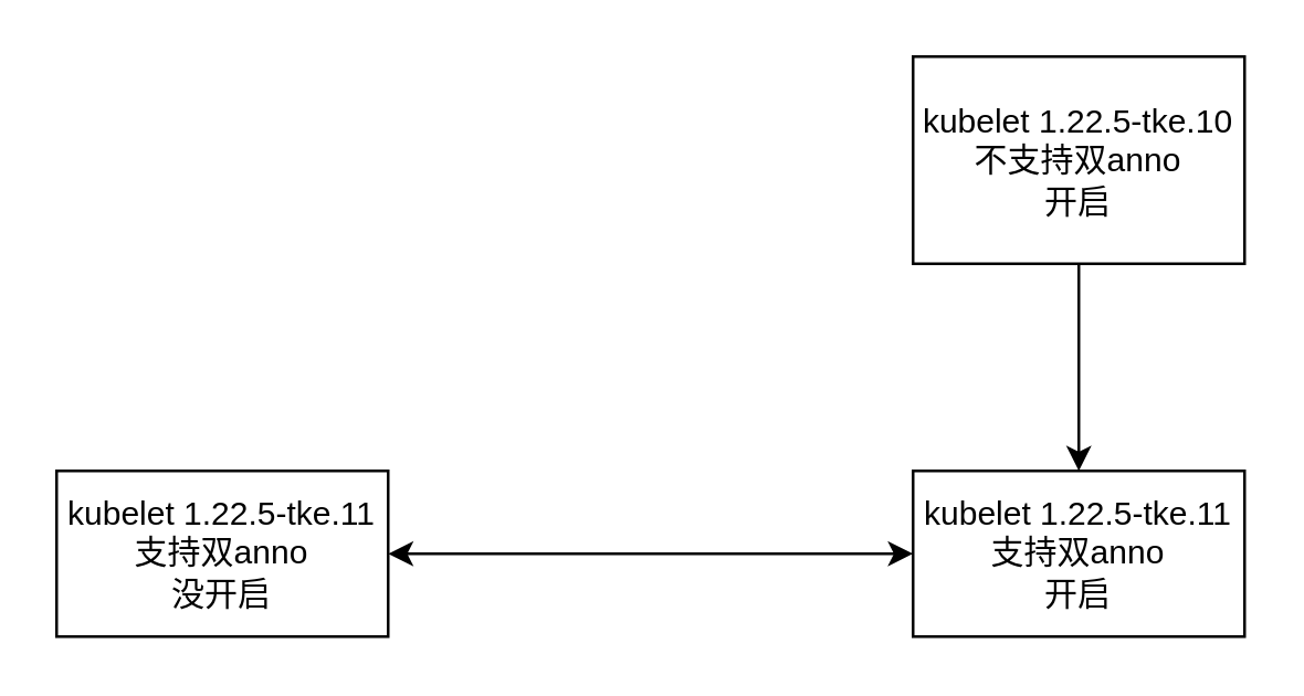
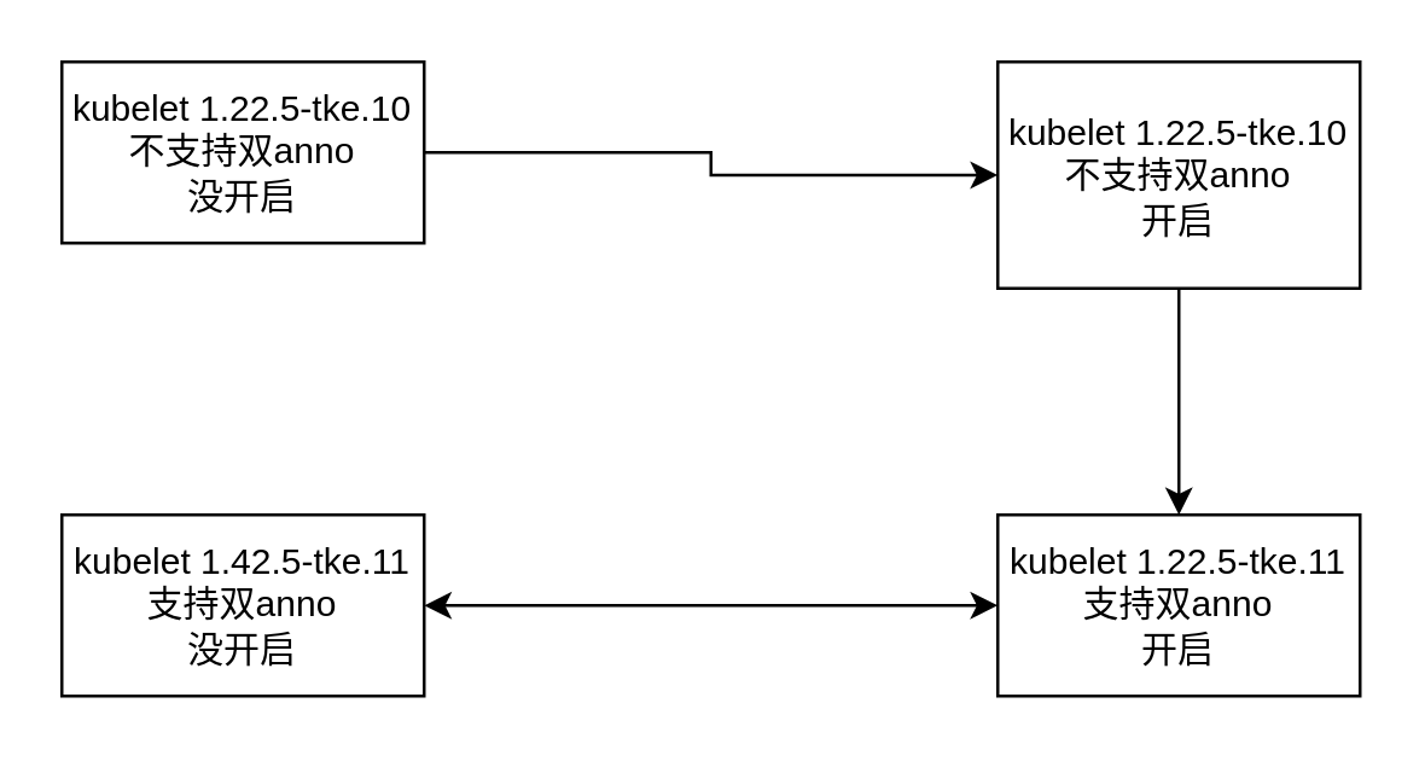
  <mxCell id="0" />
  <mxCell id="1" parent="0" />
+ <mxCell id="2" style="edgeStyle=orthogonalEdgeStyle;rounded=0;orthogonalLoop=1;jettySize=auto;html=1;exitX=1;exitY=0.5;exitDx=0;exitDy=0;entryX=0;entryY=0.5;entryDx=0;entryDy=0;" edge="1" parent="1" source="3" target="5"><mxGeometry relative="1" as="geometry" /></mxCell>
+ <mxCell id="3" value="kubelet 1.22.5-tke.10&lt;br&gt;不支持双anno&lt;br&gt;没开启" style="rounded=0;whiteSpace=wrap;html=1;" vertex="1" parent="1"><mxGeometry x="20" y="20" width="120" height="60" as="geometry" /></mxCell>
  <mxCell id="4" style="edgeStyle=orthogonalEdgeStyle;rounded=0;orthogonalLoop=1;jettySize=auto;html=1;exitX=0.5;exitY=1;exitDx=0;exitDy=0;" edge="1" parent="1" source="5" target="7"><mxGeometry relative="1" as="geometry" /></mxCell>
  <mxCell id="5" value="kubelet 1.22.5-tke.10&lt;br&gt;不支持双anno&lt;br&gt;开启" style="rounded=0;whiteSpace=wrap;html=1;" vertex="1" parent="1"><mxGeometry x="330" y="20" width="120" height="75" as="geometry" /></mxCell>
- <mxCell id="6" value="kubelet 1.22.5-tke.11&lt;br&gt;支持双anno&lt;br&gt;没开启" style="rounded=0;whiteSpace=wrap;html=1;" vertex="1" parent="1"><mxGeometry x="20" y="170" width="120" height="60" as="geometry" /></mxCell>
+ <mxCell id="6" value="kubelet 1.42.5-tke.11&lt;br&gt;支持双anno&lt;br&gt;没开启" style="rounded=0;whiteSpace=wrap;html=1;" vertex="1" parent="1"><mxGeometry x="20" y="170" width="120" height="60" as="geometry" /></mxCell>
  <mxCell id="7" value="kubelet 1.22.5-tke.11&lt;br&gt;支持双anno&lt;br&gt;开启" style="rounded=0;whiteSpace=wrap;html=1;" vertex="1" parent="1"><mxGeometry x="330" y="170" width="120" height="60" as="geometry" /></mxCell>
  <mxCell id="8" value="" style="endArrow=classic;html=1;rounded=0;exitX=1;exitY=0.5;exitDx=0;exitDy=0;entryX=0;entryY=0.5;entryDx=0;entryDy=0;startArrow=classic;startFill=1;" edge="1" parent="1" source="6" target="7"><mxGeometry width="50" height="50" relative="1" as="geometry"><mxPoint x="150" y="70" as="sourcePoint" /><mxPoint x="200" y="20" as="targetPoint" /></mxGeometry></mxCell>
